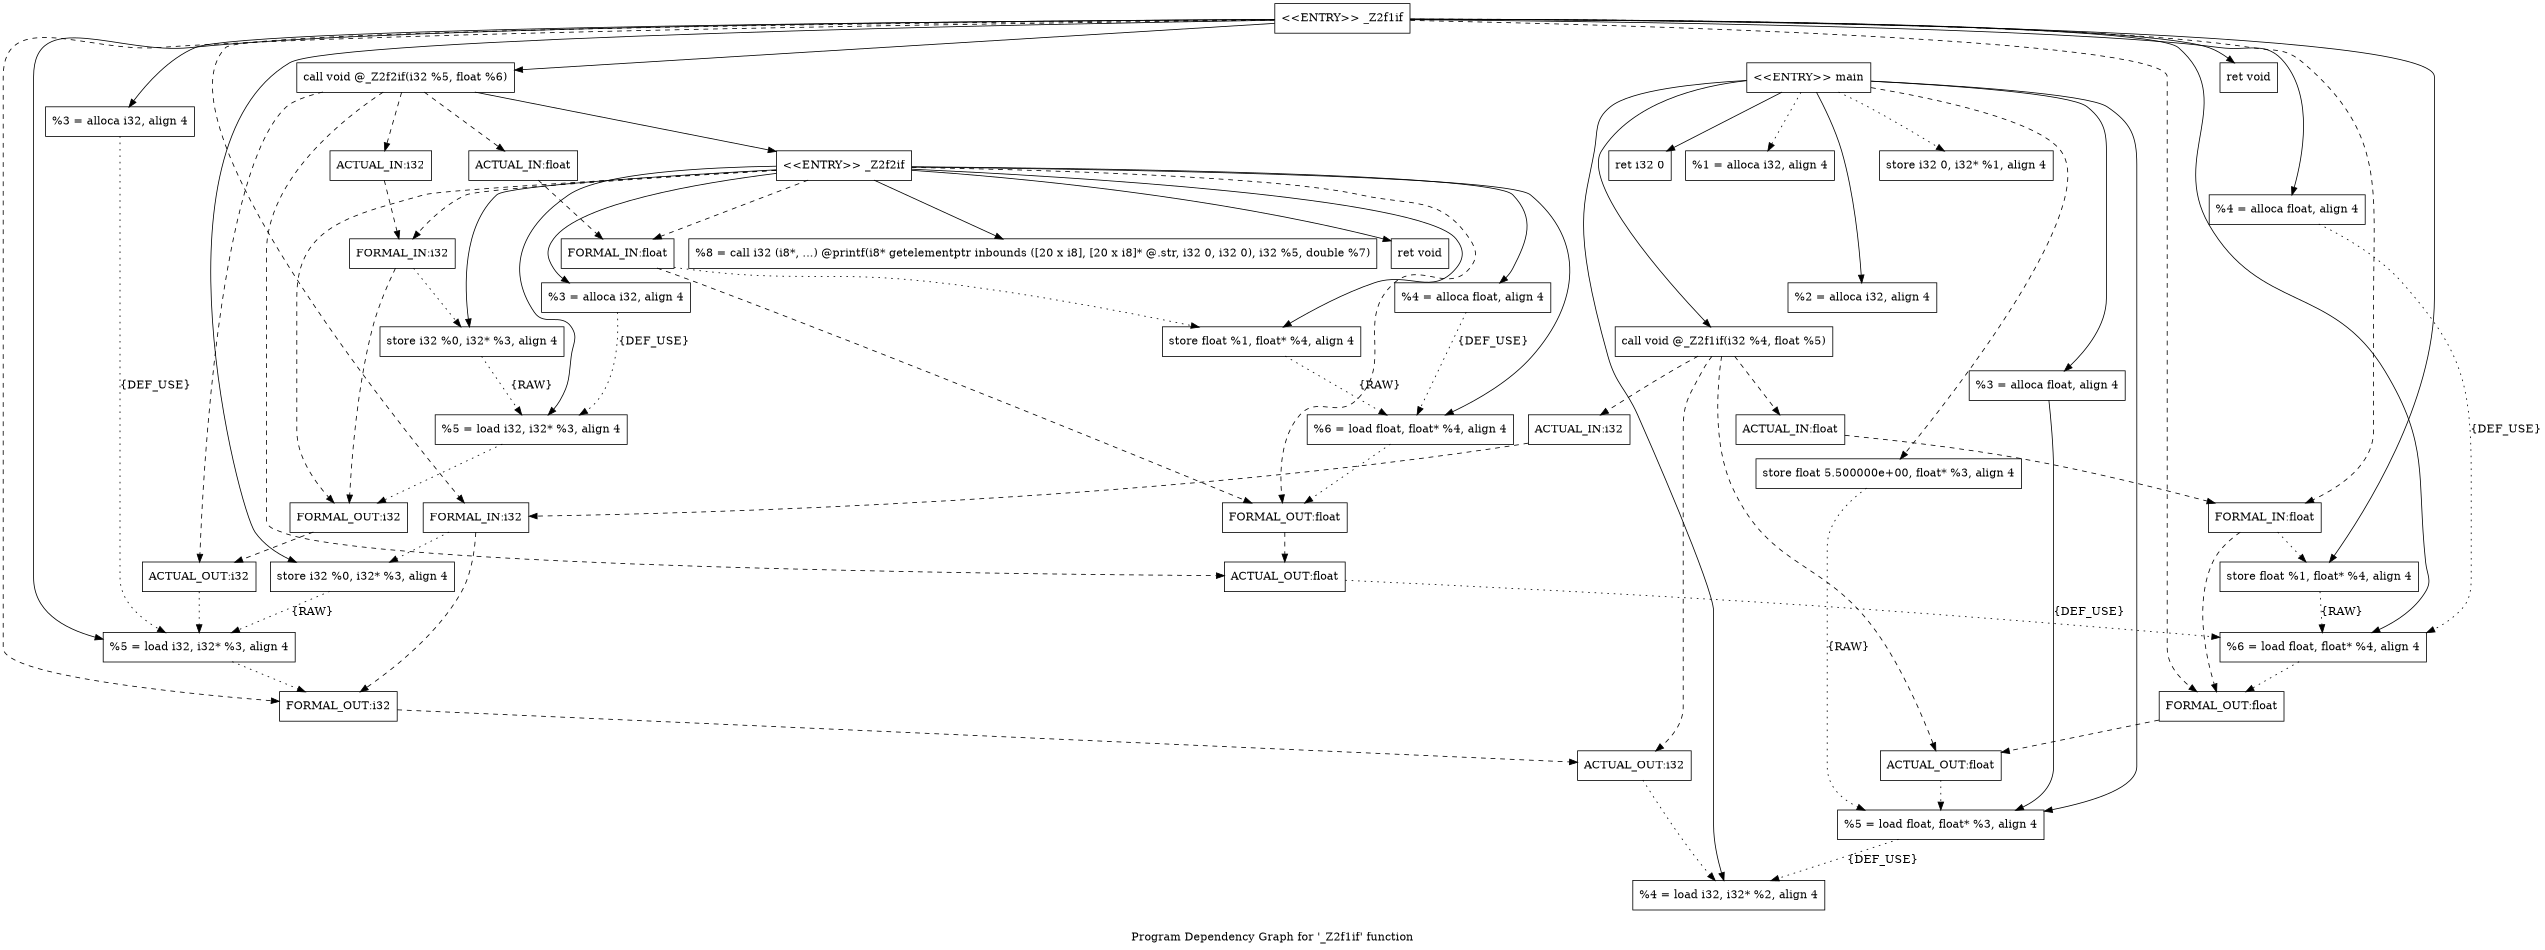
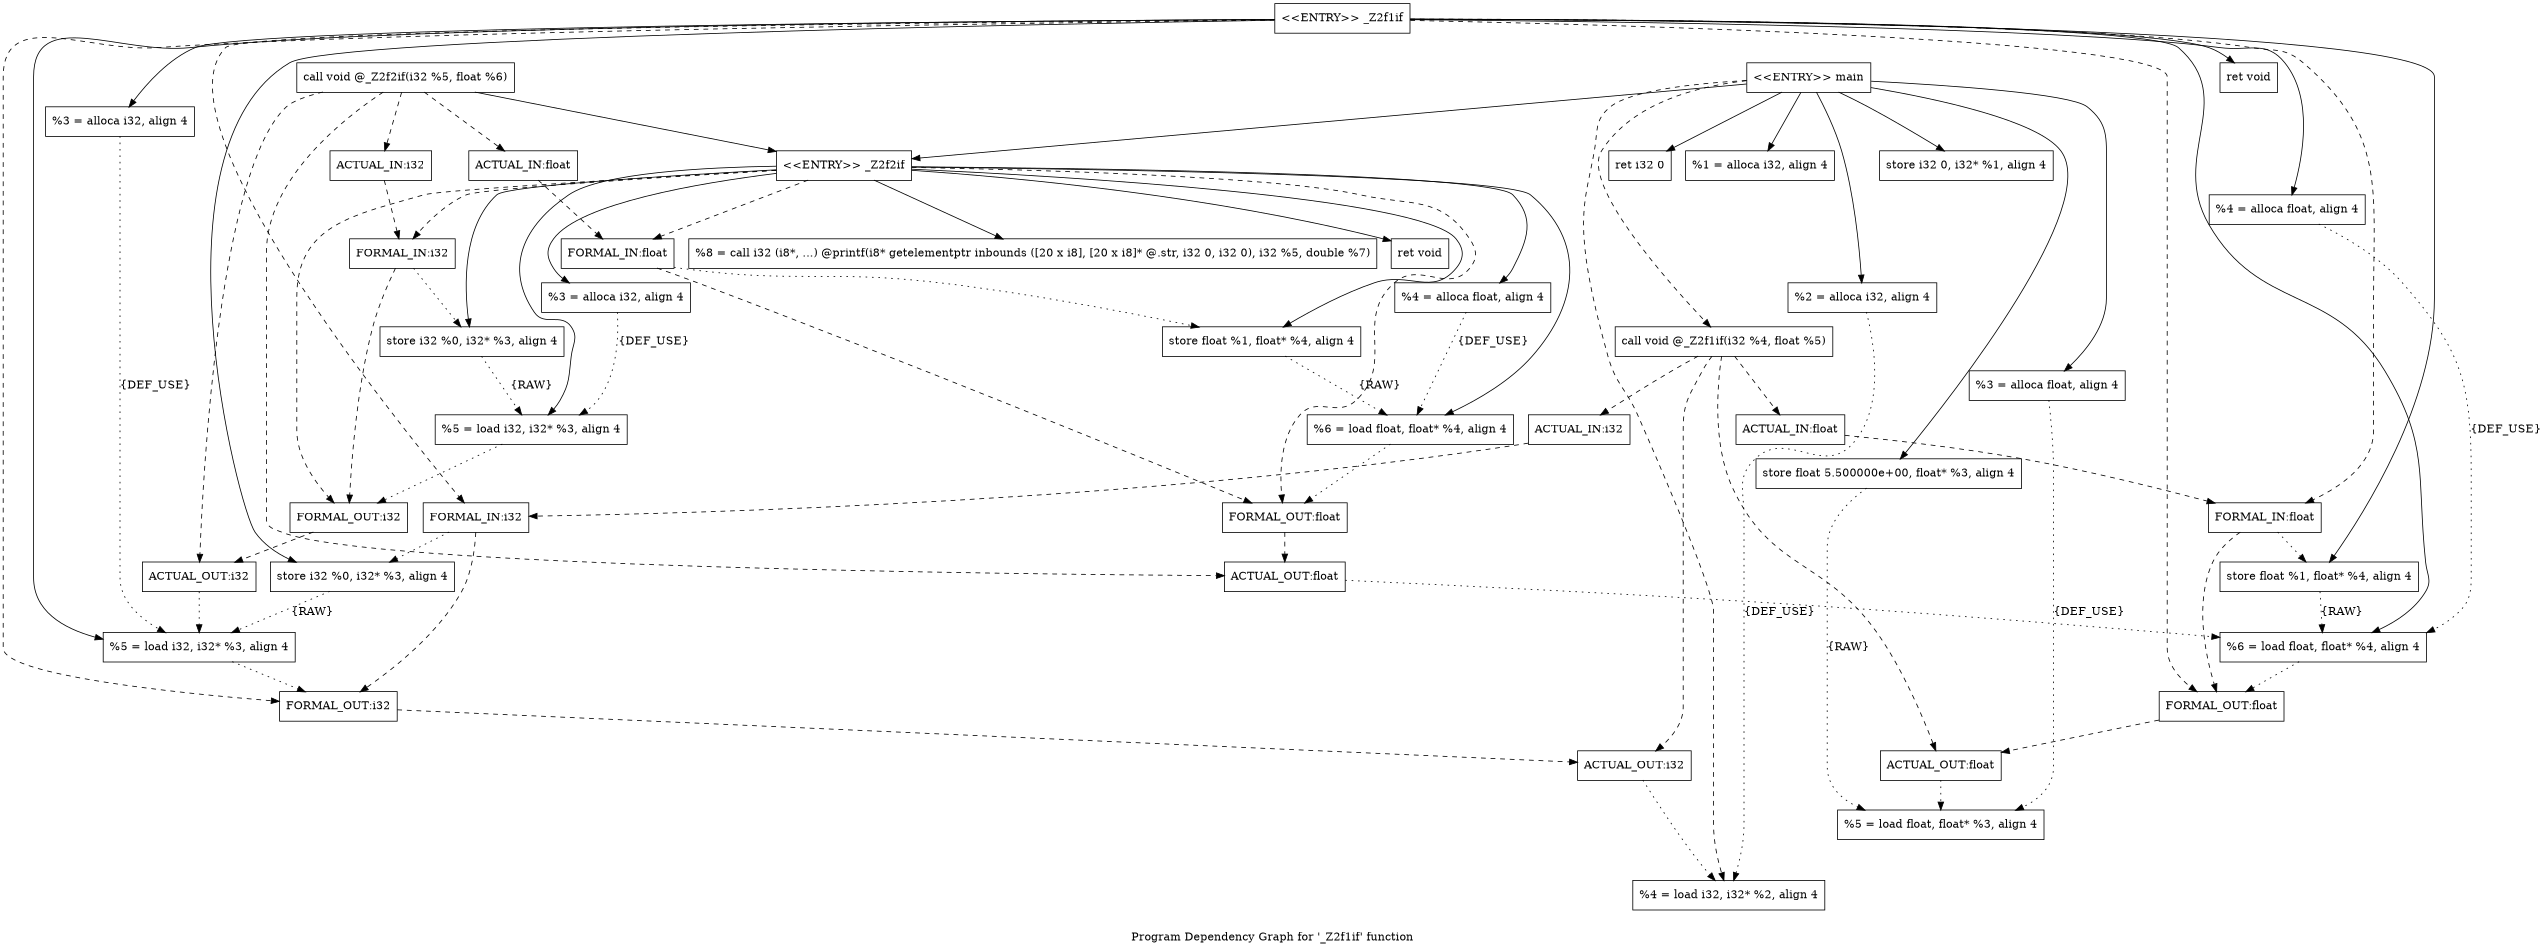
  digraph {
    label="Program Dependency Graph for '_Z2f1if' function"
    node [shape=record]
    edge [style=dashed]
    n1 [label="{  %3 = alloca i32, align 4}"]
    n2 [label="{  %5 = load i32, i32* %3, align 4}"]
    n3 [label="{FORMAL_OUT:i32}"]
    n4 [label="{ACTUAL_OUT:i32}"]
    n5 [label="{  %5 = load i32, i32* %3, align 4}"]
    n6 [label="{  %4 = alloca float, align 4}"]
    n7 [label="{  %6 = load float, float* %4, align 4}"]
    n8 [label="{FORMAL_OUT:float}"]
    n9 [label="{ACTUAL_OUT:float}"]
    n10 [label="{  %6 = load float, float* %4, align 4}"]
    n11 [label="{  store i32 %0, i32* %3, align 4}"]
    n12 [label="{  store float %1, float* %4, align 4}"]
    n13 [label="{\<\<ENTRY\>\> _Z2f2if}"]
    n14 [label="{  %8 = call i32 (i8*, ...) @printf(i8* getelementptr inbounds ([20 x i8], [20 x i8]* @.str, i32 0, i32 0), i32 %5, double %7)}"]
    n15 [label="{  ret void}"]
    n16 [label="{FORMAL_IN:i32}"]
    n17 [label="{FORMAL_IN:float}"]
    n18 [label="{  %3 = alloca i32, align 4}"]
    n19 [label="{FORMAL_OUT:i32}"]
    n20 [label="{ACTUAL_OUT:i32}"]
    n21 [label="{  %4 = load i32, i32* %2, align 4}"]
    n22 [label="{  %4 = alloca float, align 4}"]
    n23 [label="{FORMAL_OUT:float}"]
    n24 [label="{ACTUAL_OUT:float}"]
    n25 [label="{  %5 = load float, float* %3, align 4}"]
    n26 [label="{  store i32 %0, i32* %3, align 4}"]
    n27 [label="{  store float %1, float* %4, align 4}"]
    n28 [label="{  call void @_Z2f2if(i32 %5, float %6)}"]
    n29 [label="{ACTUAL_IN:i32}"]
    n30 [label="{ACTUAL_IN:float}"]
    n31 [label="{\<\<ENTRY\>\> _Z2f1if}"]
    n32 [label="{  ret void}"]
    n33 [label="{FORMAL_IN:i32}"]
    n34 [label="{FORMAL_IN:float}"]
    n35 [label="{\<\<ENTRY\>\> main}"]
    n36 [label="{  %1 = alloca i32, align 4}"]
    n37 [label="{  %2 = alloca i32, align 4}"]
    n38 [label="{  %3 = alloca float, align 4}"]
    n39 [label="{  store i32 0, i32* %1, align 4}"]
    n40 [label="{  store float 5.500000e+00, float* %3, align 4}"]
    n41 [label="{  call void @_Z2f1if(i32 %4, float %5)}"]
    n42 [label="{  ret i32 0}"]
    n43 [label="{ACTUAL_IN:i32}"]
    n44 [label="{ACTUAL_IN:float}"]
    n1 -> n2 [label="{DEF_USE}" style=dotted]
    n2 -> n3 [style=dotted]
    n3 -> n4
    n4 -> n5 [style=dotted]
    n5 -> n19 [style=dotted]
    n6 -> n7 [label="{DEF_USE}" style=dotted]
    n7 -> n8 [style=dotted]
    n8 -> n9
    n9 -> n10 [style=dotted]
    n10 -> n23 [style=dotted]
    n11 -> n2 [label="{RAW} " style=dotted]
    n12 -> n7 [label="{RAW} " style=dotted]
    n13 -> n1 [style=""]
    n13 -> n2 [style=""]
    n13 -> n3
    n13 -> n6 [style=""]
    n13 -> n7 [style=""]
    n13 -> n8
    n13 -> n11 [style=""]
    n13 -> n12 [style=""]
    n13 -> n14 [style=""]
    n13 -> n15 [style=""]
    n13 -> n16
    n13 -> n17
    n16 -> n3
    n16 -> n11 [style=dotted]
    n17 -> n8
    n17 -> n12 [style=dotted]
    n18 -> n5 [label="{DEF_USE}" style=dotted]
    n19 -> n20
    n20 -> n21 [style=dotted]
    n22 -> n10 [label="{DEF_USE}" style=dotted]
    n23 -> n24
    n24 -> n25 [style=dotted]
    n26 -> n5 [label="{RAW} " style=dotted]
    n27 -> n10 [label="{RAW} " style=dotted]
    n28 -> n4
    n28 -> n9
    n28 -> n13 [style=""]
    n28 -> n29
    n28 -> n30
    n29 -> n16
    n30 -> n17
    n31 -> n5 [style=""]
    n31 -> n10 [style=""]
    n31 -> n18 [style=""]
    n31 -> n19
    n31 -> n22 [style=""]
    n31 -> n23
    n31 -> n26 [style=""]
    n31 -> n27 [style=""]
-   n31 -> n28 [style=""]
    n31 -> n32 [style=""]
    n31 -> n33
    n31 -> n34
    n33 -> n19
    n33 -> n26 [style=dotted]
    n34 -> n23
    n34 -> n27 [style=dotted]
-   n35 -> n21 [style=""]
-   n35 -> n25 [style=""]
-   n35 -> n36 [style=dotted]
+   n35 -> n21
+   n35 -> n13 [style=""]
+   n35 -> n36 [style=""]
    n35 -> n37 [style=""]
    n35 -> n38 [style=""]
-   n35 -> n39 [style=dotted]
-   n35 -> n40
-   n35 -> n41 [style=""]
+   n35 -> n39 [style=""]
+   n35 -> n40 [style=""]
+   n35 -> n41
    n35 -> n42 [style=""]
-   n25 -> n21 [label="{DEF_USE}" style=dotted]
-   n38 -> n25 [label="{DEF_USE}" style=solid]
+   n37 -> n21 [label="{DEF_USE}" style=dotted]
+   n38 -> n25 [label="{DEF_USE}" style=dotted]
    n40 -> n25 [label="{RAW} " style=dotted]
    n41 -> n20
    n41 -> n24
    n41 -> n43
    n41 -> n44
    n43 -> n33
    n44 -> n34
  }
